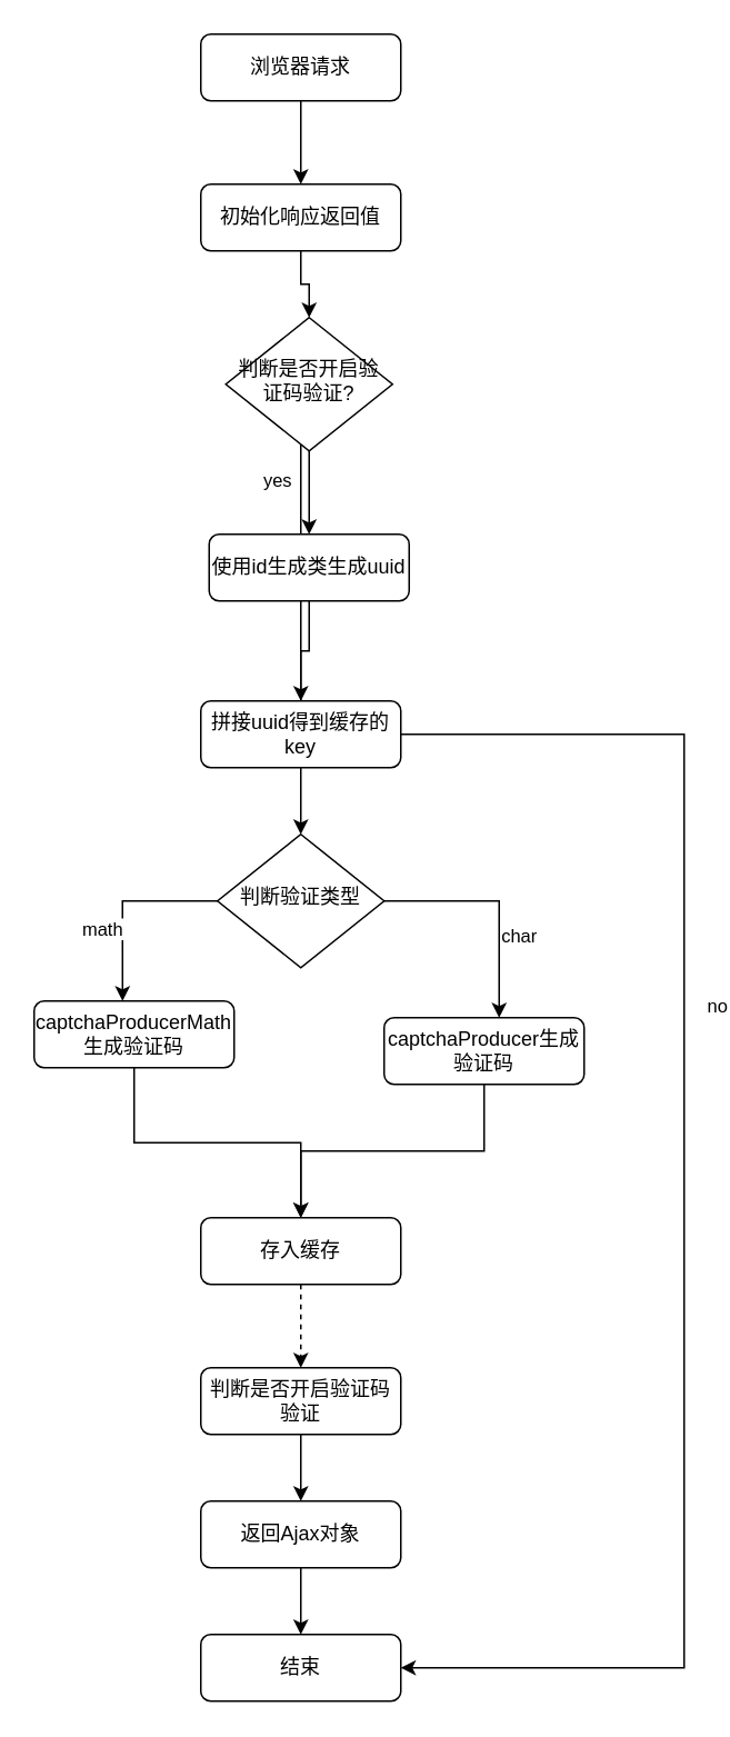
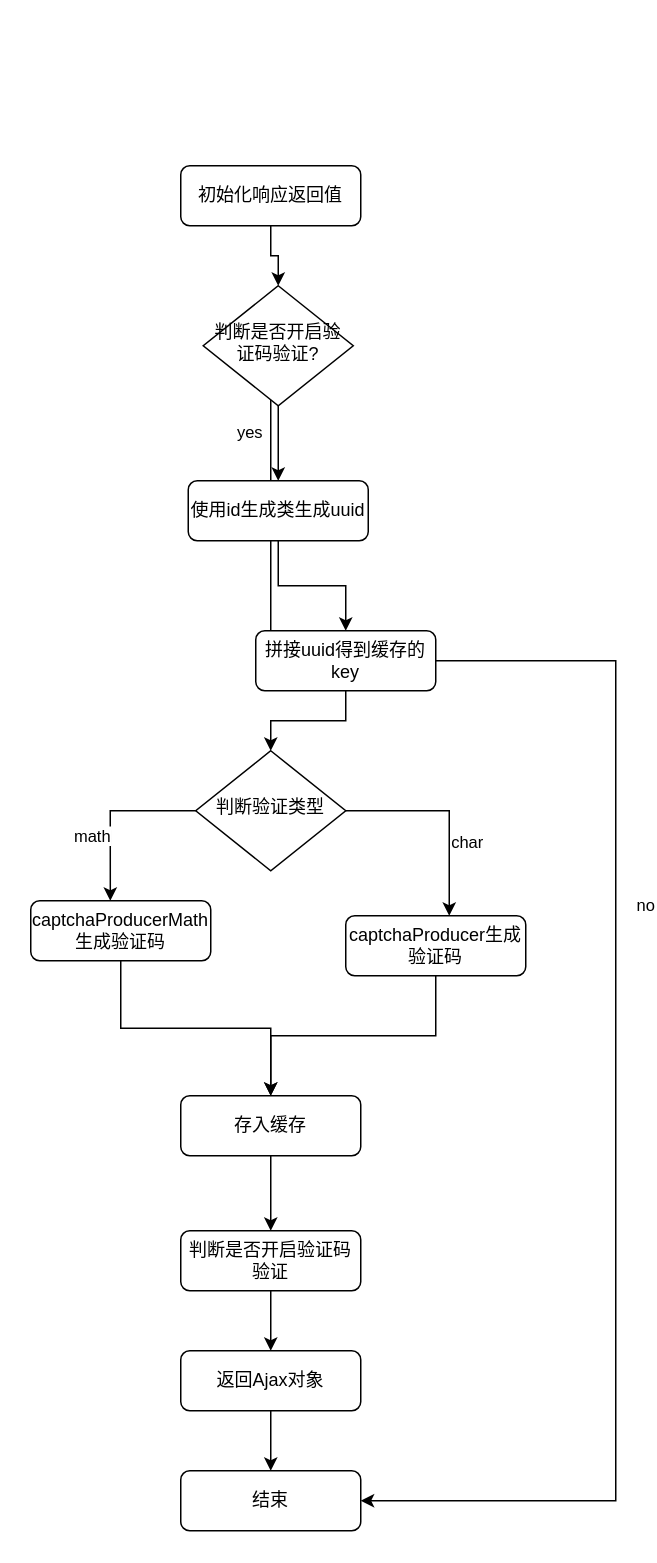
  <mxCell id="0" />
  <mxCell id="1" parent="0" />
- <mxCell id="2" value="" style="edgeStyle=orthogonalEdgeStyle;rounded=0;orthogonalLoop=1;jettySize=auto;html=1;" edge="1" parent="1" source="3" target="5"><mxGeometry relative="1" as="geometry" /></mxCell>
- <mxCell id="3" value="浏览器请求" style="rounded=1;whiteSpace=wrap;html=1;fontSize=12;glass=0;strokeWidth=1;shadow=0;" parent="1" vertex="1"><mxGeometry x="120" y="20" width="120" height="40" as="geometry" /></mxCell>
  <mxCell id="4" value="" style="edgeStyle=orthogonalEdgeStyle;rounded=0;orthogonalLoop=1;jettySize=auto;html=1;" edge="1" parent="1" source="5" target="9"><mxGeometry relative="1" as="geometry" /></mxCell>
  <mxCell id="5" value="初始化响应返回值" style="rounded=1;whiteSpace=wrap;html=1;fontSize=12;glass=0;strokeWidth=1;shadow=0;" vertex="1" parent="1"><mxGeometry x="120" y="110" width="120" height="40" as="geometry" /></mxCell>
  <mxCell id="6" value="" style="edgeStyle=orthogonalEdgeStyle;rounded=0;orthogonalLoop=1;jettySize=auto;html=1;" edge="1" parent="1" source="9" target="11"><mxGeometry relative="1" as="geometry" /></mxCell>
  <mxCell id="7" value="yes" style="edgeLabel;html=1;align=center;verticalAlign=middle;resizable=0;points=[];" vertex="1" connectable="0" parent="6"><mxGeometry x="-0.32" y="3" relative="1" as="geometry"><mxPoint x="-23" as="offset" /></mxGeometry></mxCell>
  <mxCell id="8" value="no" style="edgeStyle=orthogonalEdgeStyle;rounded=0;orthogonalLoop=1;jettySize=auto;html=1;entryX=1;entryY=0.5;entryDx=0;entryDy=0;" edge="1" parent="1" source="9" target="29"><mxGeometry y="20" relative="1" as="geometry"><Array as="points"><mxPoint x="180" y="440" /><mxPoint x="410" y="440" /><mxPoint x="410" y="1000" /></Array><mxPoint as="offset" /></mxGeometry></mxCell>
  <mxCell id="9" value="判断是否开启验证码验证?" style="rhombus;whiteSpace=wrap;html=1;shadow=0;fontFamily=Helvetica;fontSize=12;align=center;strokeWidth=1;spacing=6;spacingTop=-4;" vertex="1" parent="1"><mxGeometry x="135" y="190" width="100" height="80" as="geometry" /></mxCell>
  <mxCell id="10" value="" style="edgeStyle=orthogonalEdgeStyle;rounded=0;orthogonalLoop=1;jettySize=auto;html=1;" edge="1" parent="1" source="11" target="13"><mxGeometry relative="1" as="geometry" /></mxCell>
  <mxCell id="11" value="使用id生成类生成uuid" style="rounded=1;whiteSpace=wrap;html=1;fontSize=12;glass=0;strokeWidth=1;shadow=0;" vertex="1" parent="1"><mxGeometry x="125" y="320" width="120" height="40" as="geometry" /></mxCell>
  <mxCell id="12" value="" style="edgeStyle=orthogonalEdgeStyle;rounded=0;orthogonalLoop=1;jettySize=auto;html=1;" edge="1" parent="1" source="13" target="14"><mxGeometry relative="1" as="geometry" /></mxCell>
- <mxCell id="13" value="拼接uuid得到缓存的key" style="rounded=1;whiteSpace=wrap;html=1;fontSize=12;glass=0;strokeWidth=1;shadow=0;" vertex="1" parent="1"><mxGeometry x="120" y="420" width="120" height="40" as="geometry" /></mxCell>
+ <mxCell id="13" value="拼接uuid得到缓存的key" style="rounded=1;whiteSpace=wrap;html=1;fontSize=12;glass=0;strokeWidth=1;shadow=0;" vertex="1" parent="1"><mxGeometry x="170" y="420" width="120" height="40" as="geometry" /></mxCell>
  <mxCell id="14" value="判断验证类型" style="rhombus;whiteSpace=wrap;html=1;shadow=0;fontFamily=Helvetica;fontSize=12;align=center;strokeWidth=1;spacing=6;spacingTop=-4;" vertex="1" parent="1"><mxGeometry x="130" y="500" width="100" height="80" as="geometry" /></mxCell>
  <mxCell id="15" style="edgeStyle=orthogonalEdgeStyle;rounded=0;orthogonalLoop=1;jettySize=auto;html=1;" edge="1" parent="1" source="16" target="24"><mxGeometry relative="1" as="geometry" /></mxCell>
  <mxCell id="16" value="captchaProducerMath生成验证码" style="rounded=1;whiteSpace=wrap;html=1;fontSize=12;glass=0;strokeWidth=1;shadow=0;" vertex="1" parent="1"><mxGeometry x="20" y="600" width="120" height="40" as="geometry" /></mxCell>
  <mxCell id="17" style="edgeStyle=orthogonalEdgeStyle;rounded=0;orthogonalLoop=1;jettySize=auto;html=1;entryX=0.5;entryY=0;entryDx=0;entryDy=0;" edge="1" parent="1" source="18" target="24"><mxGeometry relative="1" as="geometry" /></mxCell>
  <mxCell id="18" value="captchaProducer生成验证码" style="rounded=1;whiteSpace=wrap;html=1;fontSize=12;glass=0;strokeWidth=1;shadow=0;" vertex="1" parent="1"><mxGeometry x="230" y="610" width="120" height="40" as="geometry" /></mxCell>
  <mxCell id="19" style="edgeStyle=orthogonalEdgeStyle;rounded=0;orthogonalLoop=1;jettySize=auto;html=1;entryX=0.442;entryY=0;entryDx=0;entryDy=0;entryPerimeter=0;" edge="1" parent="1" source="14" target="16"><mxGeometry relative="1" as="geometry"><Array as="points"><mxPoint x="73" y="540" /></Array></mxGeometry></mxCell>
  <mxCell id="20" value="math" style="edgeLabel;html=1;align=center;verticalAlign=middle;resizable=0;points=[];" vertex="1" connectable="0" parent="19"><mxGeometry x="0.244" y="-4" relative="1" as="geometry"><mxPoint x="-9" as="offset" /></mxGeometry></mxCell>
  <mxCell id="21" style="edgeStyle=orthogonalEdgeStyle;rounded=0;orthogonalLoop=1;jettySize=auto;html=1;entryX=0.575;entryY=0;entryDx=0;entryDy=0;entryPerimeter=0;" edge="1" parent="1" source="14" target="18"><mxGeometry relative="1" as="geometry"><Array as="points"><mxPoint x="299" y="540" /></Array></mxGeometry></mxCell>
  <mxCell id="22" value="char" style="edgeLabel;html=1;align=center;verticalAlign=middle;resizable=0;points=[];" vertex="1" connectable="0" parent="21"><mxGeometry x="0.234" y="2" relative="1" as="geometry"><mxPoint x="9" y="3" as="offset" /></mxGeometry></mxCell>
- <mxCell id="23" style="edgeStyle=orthogonalEdgeStyle;rounded=0;orthogonalLoop=1;jettySize=auto;html=1;dashed=1;" edge="1" parent="1" source="24" target="26"><mxGeometry relative="1" as="geometry" /></mxCell>
+ <mxCell id="23" style="edgeStyle=orthogonalEdgeStyle;rounded=0;orthogonalLoop=1;jettySize=auto;html=1;" edge="1" parent="1" source="24" target="26"><mxGeometry relative="1" as="geometry" /></mxCell>
  <mxCell id="24" value="存入缓存" style="rounded=1;whiteSpace=wrap;html=1;fontSize=12;glass=0;strokeWidth=1;shadow=0;" vertex="1" parent="1"><mxGeometry x="120" y="730" width="120" height="40" as="geometry" /></mxCell>
  <mxCell id="25" style="edgeStyle=orthogonalEdgeStyle;rounded=0;orthogonalLoop=1;jettySize=auto;html=1;" edge="1" parent="1" source="26" target="28"><mxGeometry relative="1" as="geometry" /></mxCell>
  <mxCell id="26" value="判断是否开启验证码验证" style="rounded=1;whiteSpace=wrap;html=1;fontSize=12;glass=0;strokeWidth=1;shadow=0;" vertex="1" parent="1"><mxGeometry x="120" y="820" width="120" height="40" as="geometry" /></mxCell>
  <mxCell id="27" value="" style="edgeStyle=orthogonalEdgeStyle;rounded=0;orthogonalLoop=1;jettySize=auto;html=1;" edge="1" parent="1" source="28" target="29"><mxGeometry relative="1" as="geometry" /></mxCell>
  <mxCell id="28" value="返回Ajax对象" style="rounded=1;whiteSpace=wrap;html=1;fontSize=12;glass=0;strokeWidth=1;shadow=0;" vertex="1" parent="1"><mxGeometry x="120" y="900" width="120" height="40" as="geometry" /></mxCell>
  <mxCell id="29" value="结束" style="rounded=1;whiteSpace=wrap;html=1;fontSize=12;glass=0;strokeWidth=1;shadow=0;" vertex="1" parent="1"><mxGeometry x="120" y="980" width="120" height="40" as="geometry" /></mxCell>
